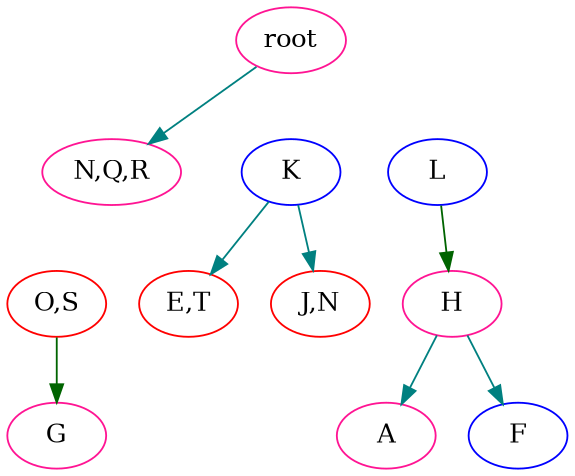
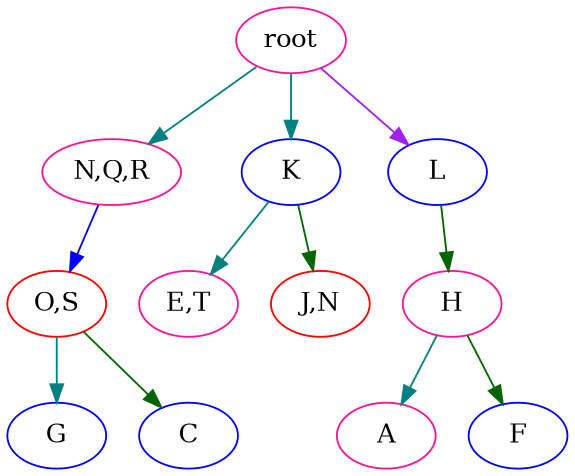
  strict digraph {
    node [color=deeppink]
    edge [color=teal]
    n1 [label=root]
    n2 [label="N,Q,R"]
    n3 [color=blue label=K]
    n4 [color=blue label=L]
    n5 [color=red label="O,S"]
-   n6 [color=red label="E,T"]
+   n6 [label="E,T"]
    n7 [color=red label="J,N"]
    n8 [label=H]
-   n9 [label=G]
+   n9 [color=blue label=G]
+   n10 [color=blue label=C]
    n11 [label=A]
    n12 [color=blue label=F]
    n1 -> n2
+   n1 -> n3
+   n1 -> n4 [color=purple]
+   n2 -> n5 [color=blue]
    n3 -> n6
-   n3 -> n7
+   n3 -> n7 [color=darkgreen]
    n4 -> n8 [color=darkgreen]
-   n5 -> n9 [color=darkgreen]
+   n5 -> n9
+   n5 -> n10 [color=darkgreen]
    n8 -> n11
-   n8 -> n12
+   n8 -> n12 [color=darkgreen]
  }
